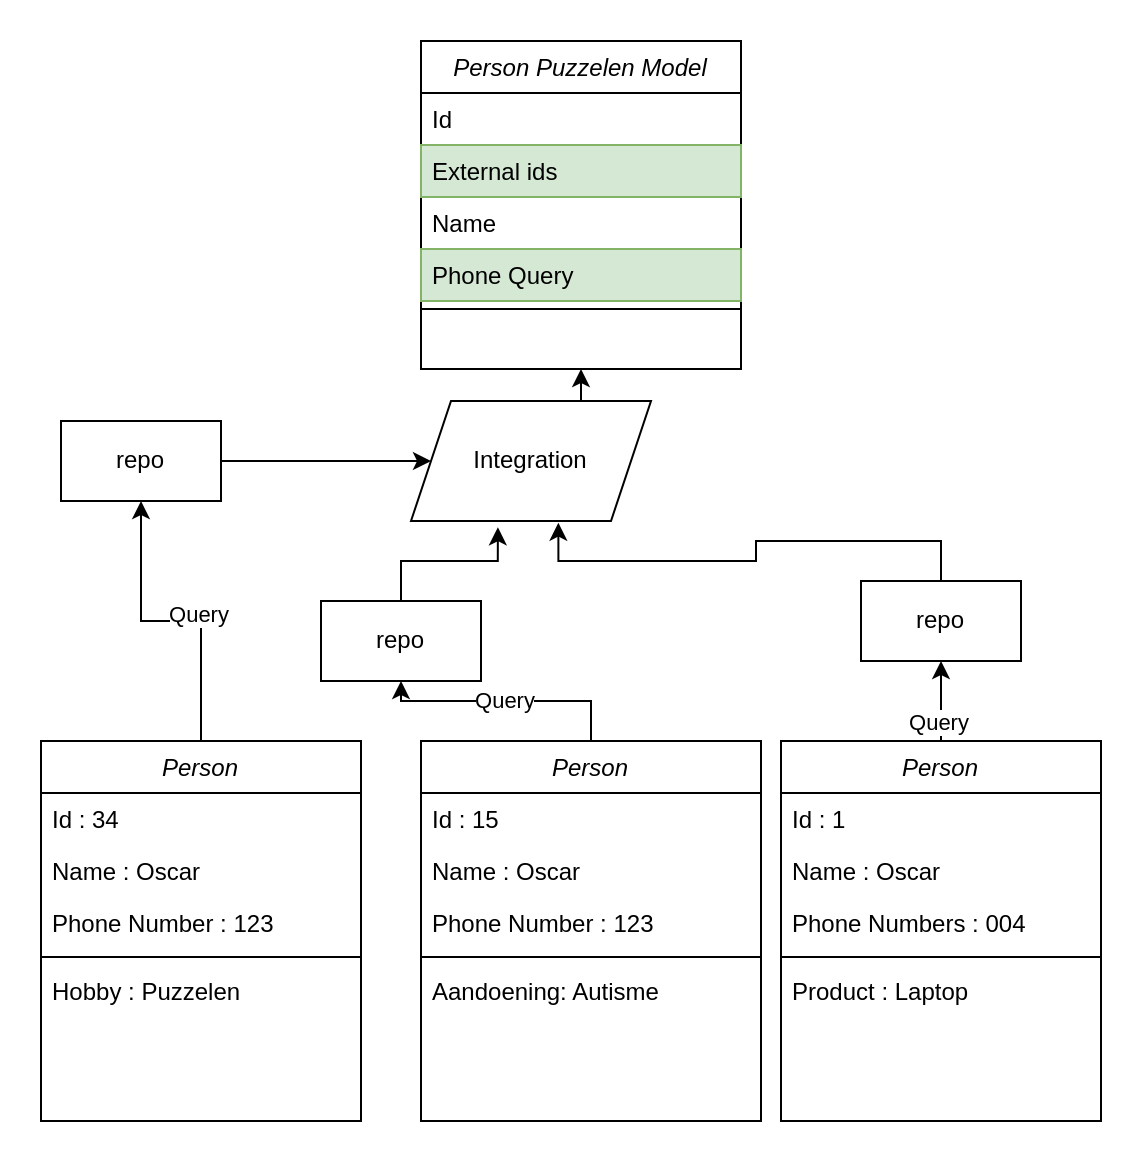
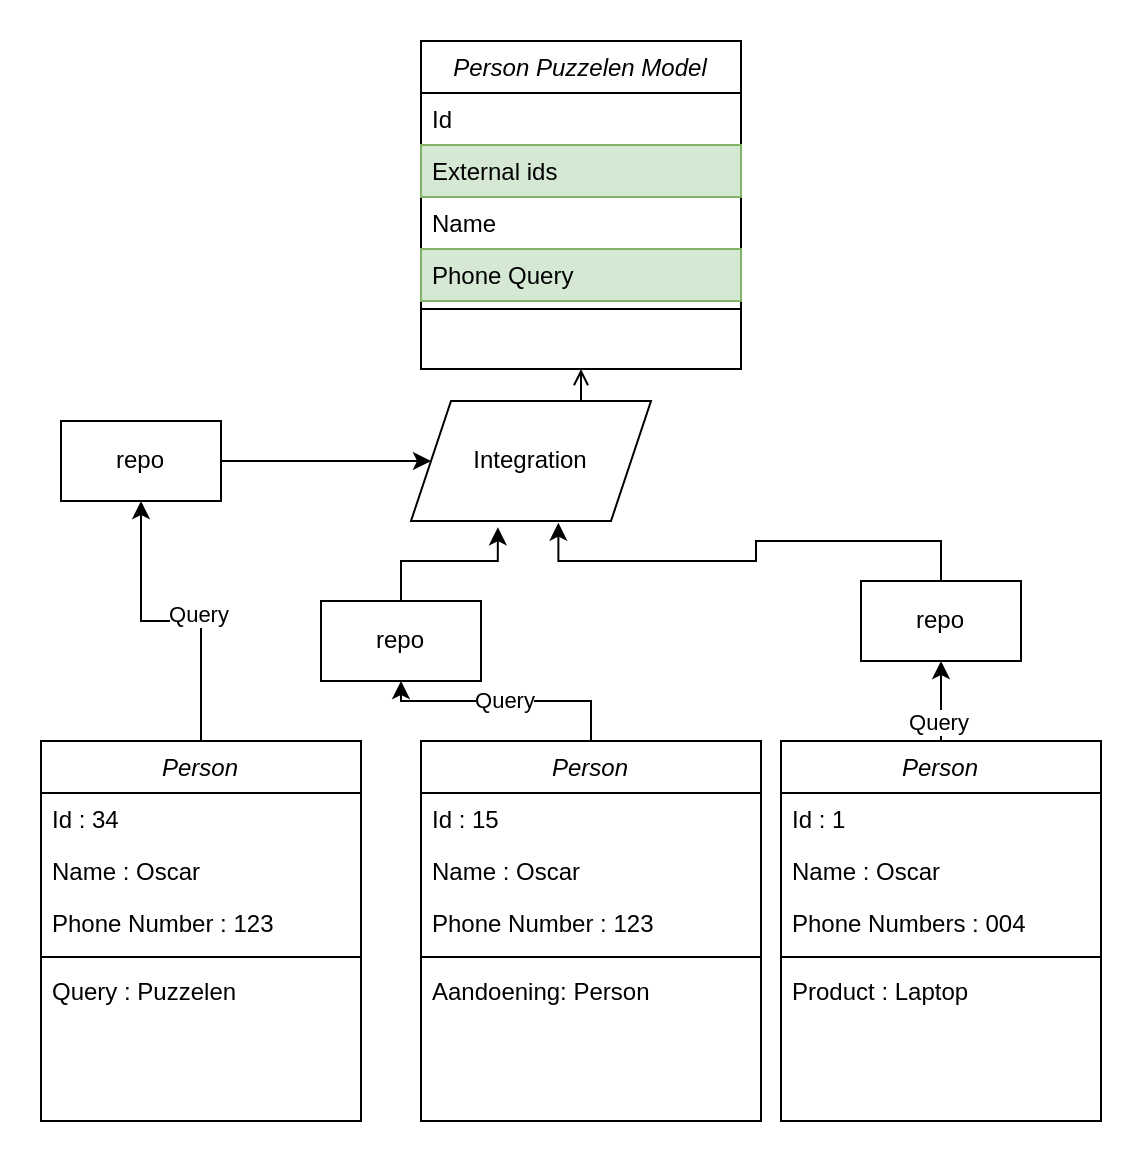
  <mxCell id="0" />
  <mxCell id="1" parent="0" />
  <mxCell id="2" style="edgeStyle=orthogonalEdgeStyle;rounded=0;orthogonalLoop=1;jettySize=auto;html=1;exitX=0.5;exitY=0;exitDx=0;exitDy=0;entryX=0.5;entryY=1;entryDx=0;entryDy=0;" edge="1" parent="1" source="4" target="35"><mxGeometry relative="1" as="geometry" /></mxCell>
  <mxCell id="3" value="Query" style="edgeLabel;html=1;align=center;verticalAlign=middle;resizable=0;points=[];" vertex="1" connectable="0" parent="2"><mxGeometry x="-0.174" y="-4" relative="1" as="geometry"><mxPoint as="offset" /></mxGeometry></mxCell>
  <mxCell id="4" value="Person" style="swimlane;fontStyle=2;align=center;verticalAlign=top;childLayout=stackLayout;horizontal=1;startSize=26;horizontalStack=0;resizeParent=1;resizeLast=0;collapsible=1;marginBottom=0;rounded=0;shadow=0;strokeWidth=1;" parent="1" vertex="1"><mxGeometry x="20" y="370" width="160" height="190" as="geometry"><mxRectangle x="230" y="140" width="160" height="26" as="alternateBounds" /></mxGeometry></mxCell>
  <mxCell id="5" value="Id : 34" style="text;align=left;verticalAlign=top;spacingLeft=4;spacingRight=4;overflow=hidden;rotatable=0;points=[[0,0.5],[1,0.5]];portConstraint=eastwest;" vertex="1" parent="4"><mxGeometry y="26" width="160" height="26" as="geometry" /></mxCell>
  <mxCell id="6" value="Name : Oscar" style="text;align=left;verticalAlign=top;spacingLeft=4;spacingRight=4;overflow=hidden;rotatable=0;points=[[0,0.5],[1,0.5]];portConstraint=eastwest;" parent="4" vertex="1"><mxGeometry y="52" width="160" height="26" as="geometry" /></mxCell>
  <mxCell id="7" value="Phone Number : 123" style="text;align=left;verticalAlign=top;spacingLeft=4;spacingRight=4;overflow=hidden;rotatable=0;points=[[0,0.5],[1,0.5]];portConstraint=eastwest;rounded=0;shadow=0;html=0;" parent="4" vertex="1"><mxGeometry y="78" width="160" height="26" as="geometry" /></mxCell>
  <mxCell id="8" value="" style="line;html=1;strokeWidth=1;align=left;verticalAlign=middle;spacingTop=-1;spacingLeft=3;spacingRight=3;rotatable=0;labelPosition=right;points=[];portConstraint=eastwest;" parent="4" vertex="1"><mxGeometry y="104" width="160" height="8" as="geometry" /></mxCell>
- <mxCell id="9" value="Hobby : Puzzelen" style="text;align=left;verticalAlign=top;spacingLeft=4;spacingRight=4;overflow=hidden;rotatable=0;points=[[0,0.5],[1,0.5]];portConstraint=eastwest;rounded=0;shadow=0;html=0;" vertex="1" parent="4"><mxGeometry y="112" width="160" height="26" as="geometry" /></mxCell>
+ <mxCell id="9" value="Query : Puzzelen" style="text;align=left;verticalAlign=top;spacingLeft=4;spacingRight=4;overflow=hidden;rotatable=0;points=[[0,0.5],[1,0.5]];portConstraint=eastwest;rounded=0;shadow=0;html=0;" vertex="1" parent="4"><mxGeometry y="112" width="160" height="26" as="geometry" /></mxCell>
  <mxCell id="10" value="Query" style="edgeStyle=orthogonalEdgeStyle;rounded=0;orthogonalLoop=1;jettySize=auto;html=1;exitX=0.5;exitY=0;exitDx=0;exitDy=0;" edge="1" parent="1" source="11" target="37"><mxGeometry relative="1" as="geometry" /></mxCell>
  <mxCell id="11" value="Person" style="swimlane;fontStyle=2;align=center;verticalAlign=top;childLayout=stackLayout;horizontal=1;startSize=26;horizontalStack=0;resizeParent=1;resizeLast=0;collapsible=1;marginBottom=0;rounded=0;shadow=0;strokeWidth=1;" vertex="1" parent="1"><mxGeometry x="210" y="370" width="170" height="190" as="geometry"><mxRectangle x="230" y="140" width="160" height="26" as="alternateBounds" /></mxGeometry></mxCell>
  <mxCell id="12" value="Id : 15" style="text;align=left;verticalAlign=top;spacingLeft=4;spacingRight=4;overflow=hidden;rotatable=0;points=[[0,0.5],[1,0.5]];portConstraint=eastwest;" vertex="1" parent="11"><mxGeometry y="26" width="170" height="26" as="geometry" /></mxCell>
  <mxCell id="13" value="Name : Oscar" style="text;align=left;verticalAlign=top;spacingLeft=4;spacingRight=4;overflow=hidden;rotatable=0;points=[[0,0.5],[1,0.5]];portConstraint=eastwest;" vertex="1" parent="11"><mxGeometry y="52" width="170" height="26" as="geometry" /></mxCell>
  <mxCell id="14" value="Phone Number : 123" style="text;align=left;verticalAlign=top;spacingLeft=4;spacingRight=4;overflow=hidden;rotatable=0;points=[[0,0.5],[1,0.5]];portConstraint=eastwest;rounded=0;shadow=0;html=0;" vertex="1" parent="11"><mxGeometry y="78" width="170" height="26" as="geometry" /></mxCell>
  <mxCell id="15" value="" style="line;html=1;strokeWidth=1;align=left;verticalAlign=middle;spacingTop=-1;spacingLeft=3;spacingRight=3;rotatable=0;labelPosition=right;points=[];portConstraint=eastwest;" vertex="1" parent="11"><mxGeometry y="104" width="170" height="8" as="geometry" /></mxCell>
- <mxCell id="16" value="Aandoening: Autisme" style="text;align=left;verticalAlign=top;spacingLeft=4;spacingRight=4;overflow=hidden;rotatable=0;points=[[0,0.5],[1,0.5]];portConstraint=eastwest;rounded=0;shadow=0;html=0;" vertex="1" parent="11"><mxGeometry y="112" width="170" height="26" as="geometry" /></mxCell>
+ <mxCell id="16" value="Aandoening: Person" style="text;align=left;verticalAlign=top;spacingLeft=4;spacingRight=4;overflow=hidden;rotatable=0;points=[[0,0.5],[1,0.5]];portConstraint=eastwest;rounded=0;shadow=0;html=0;" vertex="1" parent="11"><mxGeometry y="112" width="170" height="26" as="geometry" /></mxCell>
  <mxCell id="17" style="edgeStyle=orthogonalEdgeStyle;rounded=0;orthogonalLoop=1;jettySize=auto;html=1;exitX=0.5;exitY=0;exitDx=0;exitDy=0;entryX=0.5;entryY=1;entryDx=0;entryDy=0;" edge="1" parent="1" source="20" target="39"><mxGeometry relative="1" as="geometry" /></mxCell>
  <mxCell id="18" value="Text" style="edgeLabel;html=1;align=center;verticalAlign=middle;resizable=0;points=[];" vertex="1" connectable="0" parent="17"><mxGeometry x="-0.484" y="1" relative="1" as="geometry"><mxPoint as="offset" /></mxGeometry></mxCell>
  <mxCell id="19" value="Query" style="edgeLabel;html=1;align=center;verticalAlign=middle;resizable=0;points=[];" vertex="1" connectable="0" parent="17"><mxGeometry x="-0.503" y="2" relative="1" as="geometry"><mxPoint as="offset" /></mxGeometry></mxCell>
  <mxCell id="20" value="Person" style="swimlane;fontStyle=2;align=center;verticalAlign=top;childLayout=stackLayout;horizontal=1;startSize=26;horizontalStack=0;resizeParent=1;resizeLast=0;collapsible=1;marginBottom=0;rounded=0;shadow=0;strokeWidth=1;" vertex="1" parent="1"><mxGeometry x="390" y="370" width="160" height="190" as="geometry"><mxRectangle x="230" y="140" width="160" height="26" as="alternateBounds" /></mxGeometry></mxCell>
  <mxCell id="21" value="Id : 1" style="text;align=left;verticalAlign=top;spacingLeft=4;spacingRight=4;overflow=hidden;rotatable=0;points=[[0,0.5],[1,0.5]];portConstraint=eastwest;" vertex="1" parent="20"><mxGeometry y="26" width="160" height="26" as="geometry" /></mxCell>
  <mxCell id="22" value="Name : Oscar" style="text;align=left;verticalAlign=top;spacingLeft=4;spacingRight=4;overflow=hidden;rotatable=0;points=[[0,0.5],[1,0.5]];portConstraint=eastwest;" vertex="1" parent="20"><mxGeometry y="52" width="160" height="26" as="geometry" /></mxCell>
  <mxCell id="23" value="Phone Numbers : 004" style="text;align=left;verticalAlign=top;spacingLeft=4;spacingRight=4;overflow=hidden;rotatable=0;points=[[0,0.5],[1,0.5]];portConstraint=eastwest;rounded=0;shadow=0;html=0;" vertex="1" parent="20"><mxGeometry y="78" width="160" height="26" as="geometry" /></mxCell>
  <mxCell id="24" value="" style="line;html=1;strokeWidth=1;align=left;verticalAlign=middle;spacingTop=-1;spacingLeft=3;spacingRight=3;rotatable=0;labelPosition=right;points=[];portConstraint=eastwest;" vertex="1" parent="20"><mxGeometry y="104" width="160" height="8" as="geometry" /></mxCell>
  <mxCell id="25" value="Product : Laptop" style="text;align=left;verticalAlign=top;spacingLeft=4;spacingRight=4;overflow=hidden;rotatable=0;points=[[0,0.5],[1,0.5]];portConstraint=eastwest;rounded=0;shadow=0;html=0;" vertex="1" parent="20"><mxGeometry y="112" width="160" height="26" as="geometry" /></mxCell>
  <mxCell id="26" value="Person Puzzelen Model" style="swimlane;fontStyle=2;align=center;verticalAlign=top;childLayout=stackLayout;horizontal=1;startSize=26;horizontalStack=0;resizeParent=1;resizeLast=0;collapsible=1;marginBottom=0;rounded=0;shadow=0;strokeWidth=1;" vertex="1" parent="1"><mxGeometry x="210" y="20" width="160" height="164" as="geometry"><mxRectangle x="230" y="140" width="160" height="26" as="alternateBounds" /></mxGeometry></mxCell>
  <mxCell id="27" value="Id" style="text;align=left;verticalAlign=top;spacingLeft=4;spacingRight=4;overflow=hidden;rotatable=0;points=[[0,0.5],[1,0.5]];portConstraint=eastwest;" vertex="1" parent="26"><mxGeometry y="26" width="160" height="26" as="geometry" /></mxCell>
  <mxCell id="28" value="External ids" style="text;align=left;verticalAlign=top;spacingLeft=4;spacingRight=4;overflow=hidden;rotatable=0;points=[[0,0.5],[1,0.5]];portConstraint=eastwest;fillColor=#d5e8d4;strokeColor=#82b366;" vertex="1" parent="26"><mxGeometry y="52" width="160" height="26" as="geometry" /></mxCell>
  <mxCell id="29" value="Name" style="text;align=left;verticalAlign=top;spacingLeft=4;spacingRight=4;overflow=hidden;rotatable=0;points=[[0,0.5],[1,0.5]];portConstraint=eastwest;" vertex="1" parent="26"><mxGeometry y="78" width="160" height="26" as="geometry" /></mxCell>
  <mxCell id="30" value="Phone Query" style="text;align=left;verticalAlign=top;spacingLeft=4;spacingRight=4;overflow=hidden;rotatable=0;points=[[0,0.5],[1,0.5]];portConstraint=eastwest;rounded=0;shadow=0;html=0;fillColor=#d5e8d4;strokeColor=#82b366;" vertex="1" parent="26"><mxGeometry y="104" width="160" height="26" as="geometry" /></mxCell>
  <mxCell id="31" value="" style="line;html=1;strokeWidth=1;align=left;verticalAlign=middle;spacingTop=-1;spacingLeft=3;spacingRight=3;rotatable=0;labelPosition=right;points=[];portConstraint=eastwest;" vertex="1" parent="26"><mxGeometry y="130" width="160" height="8" as="geometry" /></mxCell>
- <mxCell id="32" style="edgeStyle=orthogonalEdgeStyle;rounded=0;orthogonalLoop=1;jettySize=auto;html=1;exitX=0.5;exitY=0;exitDx=0;exitDy=0;entryX=0.5;entryY=1;entryDx=0;entryDy=0;" edge="1" parent="1" source="33" target="26"><mxGeometry relative="1" as="geometry" /></mxCell>
+ <mxCell id="32" style="edgeStyle=orthogonalEdgeStyle;rounded=0;orthogonalLoop=1;jettySize=auto;html=1;exitX=0.5;exitY=0;exitDx=0;exitDy=0;entryX=0.5;entryY=1;entryDx=0;entryDy=0;endArrow=open;" edge="1" parent="1" source="33" target="26"><mxGeometry relative="1" as="geometry" /></mxCell>
  <mxCell id="33" value="Integration" style="shape=parallelogram;perimeter=parallelogramPerimeter;whiteSpace=wrap;html=1;fixedSize=1;" vertex="1" parent="1"><mxGeometry x="205" y="200" width="120" height="60" as="geometry" /></mxCell>
  <mxCell id="34" style="edgeStyle=orthogonalEdgeStyle;rounded=0;orthogonalLoop=1;jettySize=auto;html=1;" edge="1" parent="1" source="35" target="33"><mxGeometry relative="1" as="geometry" /></mxCell>
  <mxCell id="35" value="repo" style="rounded=0;whiteSpace=wrap;html=1;" vertex="1" parent="1"><mxGeometry x="30" y="210" width="80" height="40" as="geometry" /></mxCell>
  <mxCell id="36" style="edgeStyle=orthogonalEdgeStyle;rounded=0;orthogonalLoop=1;jettySize=auto;html=1;exitX=0.5;exitY=0;exitDx=0;exitDy=0;entryX=0.362;entryY=1.052;entryDx=0;entryDy=0;entryPerimeter=0;" edge="1" parent="1" source="37" target="33"><mxGeometry relative="1" as="geometry" /></mxCell>
  <mxCell id="37" value="repo" style="rounded=0;whiteSpace=wrap;html=1;" vertex="1" parent="1"><mxGeometry x="160" y="300" width="80" height="40" as="geometry" /></mxCell>
  <mxCell id="38" style="edgeStyle=orthogonalEdgeStyle;rounded=0;orthogonalLoop=1;jettySize=auto;html=1;exitX=0.5;exitY=0;exitDx=0;exitDy=0;entryX=0.614;entryY=1.014;entryDx=0;entryDy=0;entryPerimeter=0;" edge="1" parent="1" source="39" target="33"><mxGeometry relative="1" as="geometry" /></mxCell>
  <mxCell id="39" value="repo" style="rounded=0;whiteSpace=wrap;html=1;" vertex="1" parent="1"><mxGeometry x="430" y="290" width="80" height="40" as="geometry" /></mxCell>
